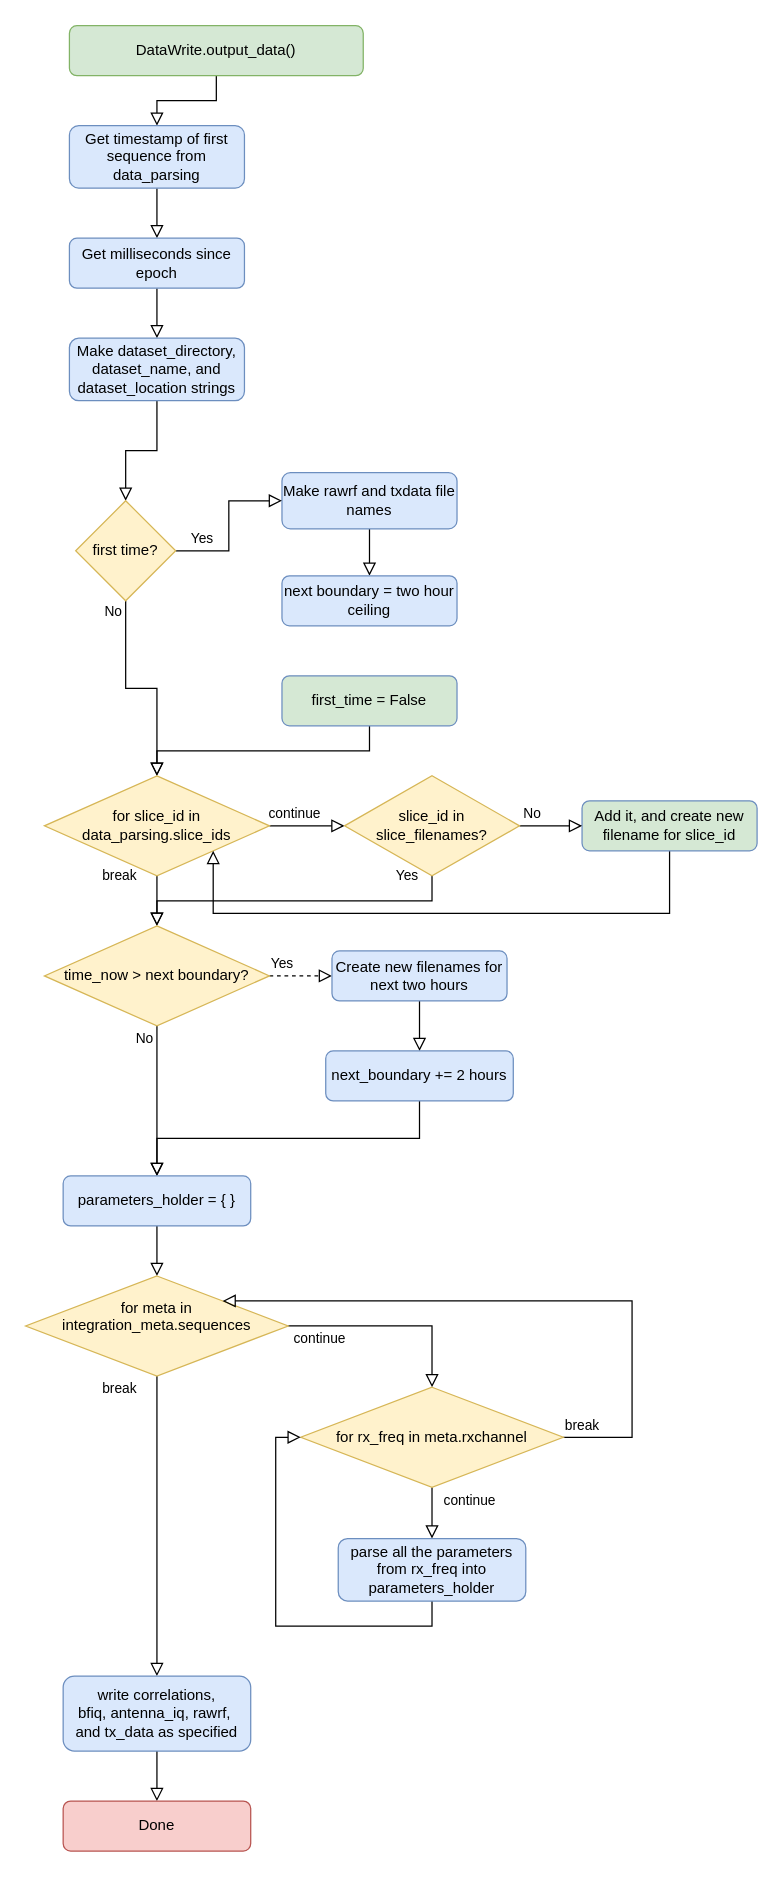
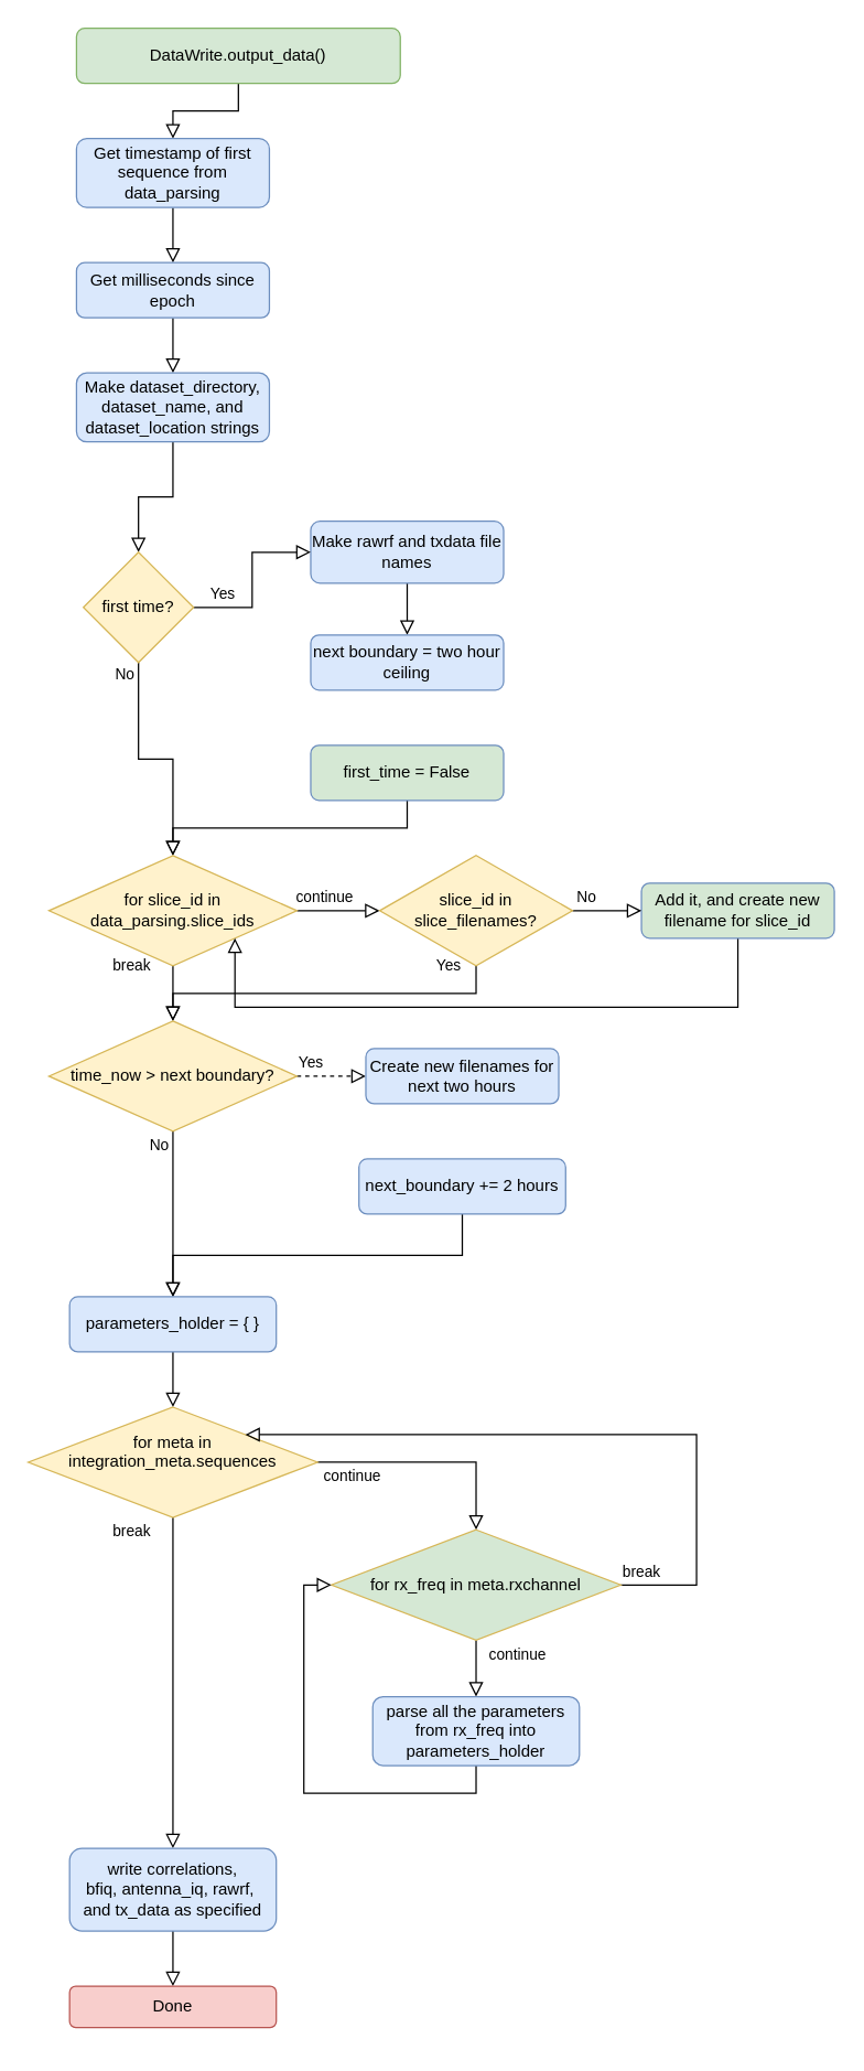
  <mxCell id="0" />
  <mxCell id="1" parent="0" />
  <mxCell id="2" value="" style="rounded=0;html=1;jettySize=auto;orthogonalLoop=1;fontSize=11;endArrow=block;endFill=0;endSize=8;strokeWidth=1;shadow=0;labelBackgroundColor=none;edgeStyle=orthogonalEdgeStyle;entryX=0.5;entryY=0;entryDx=0;entryDy=0;" parent="1" source="3" target="5" edge="1"><mxGeometry relative="1" as="geometry"><mxPoint x="125" y="110" as="targetPoint" /></mxGeometry></mxCell>
  <mxCell id="3" value="DataWrite.output_data()" style="rounded=1;whiteSpace=wrap;html=1;fontSize=12;glass=0;strokeWidth=1;shadow=0;fillColor=#d5e8d4;strokeColor=#82b366;" parent="1" vertex="1"><mxGeometry x="55" y="20" width="235" height="40" as="geometry" /></mxCell>
  <mxCell id="4" style="edgeStyle=orthogonalEdgeStyle;rounded=0;orthogonalLoop=1;jettySize=auto;html=1;exitX=0.5;exitY=1;exitDx=0;exitDy=0;entryX=0.5;entryY=0;entryDx=0;entryDy=0;endArrow=block;endFill=0;endSize=8;" edge="1" parent="1" source="5" target="7"><mxGeometry relative="1" as="geometry" /></mxCell>
  <mxCell id="5" value="Get timestamp of first sequence from data_parsing" style="rounded=1;whiteSpace=wrap;html=1;fontSize=12;glass=0;strokeWidth=1;shadow=0;fillColor=#dae8fc;strokeColor=#6c8ebf;" vertex="1" parent="1"><mxGeometry x="55" y="100" width="140" height="50" as="geometry" /></mxCell>
  <mxCell id="6" style="edgeStyle=orthogonalEdgeStyle;rounded=0;orthogonalLoop=1;jettySize=auto;html=1;exitX=0.5;exitY=1;exitDx=0;exitDy=0;entryX=0.5;entryY=0;entryDx=0;entryDy=0;endArrow=block;endFill=0;endSize=8;" edge="1" parent="1" source="7" target="9"><mxGeometry relative="1" as="geometry" /></mxCell>
  <mxCell id="7" value="Get milliseconds since epoch" style="rounded=1;whiteSpace=wrap;html=1;fontSize=12;glass=0;strokeWidth=1;shadow=0;fillColor=#dae8fc;strokeColor=#6c8ebf;" vertex="1" parent="1"><mxGeometry x="55" y="190" width="140" height="40" as="geometry" /></mxCell>
  <mxCell id="8" style="edgeStyle=orthogonalEdgeStyle;rounded=0;orthogonalLoop=1;jettySize=auto;html=1;exitX=0.5;exitY=1;exitDx=0;exitDy=0;endArrow=block;endFill=0;endSize=8;" edge="1" parent="1" source="9" target="14"><mxGeometry relative="1" as="geometry" /></mxCell>
  <mxCell id="9" value="&lt;div&gt;Make dataset_directory, dataset_name, and dataset_location strings&lt;/div&gt;" style="rounded=1;whiteSpace=wrap;html=1;fontSize=12;glass=0;strokeWidth=1;shadow=0;fillColor=#dae8fc;strokeColor=#6c8ebf;" vertex="1" parent="1"><mxGeometry x="55" y="270" width="140" height="50" as="geometry" /></mxCell>
  <mxCell id="10" style="edgeStyle=orthogonalEdgeStyle;rounded=0;orthogonalLoop=1;jettySize=auto;html=1;exitX=0.5;exitY=1;exitDx=0;exitDy=0;entryX=0.5;entryY=0;entryDx=0;entryDy=0;endArrow=block;endFill=0;endSize=8;" edge="1" parent="1" source="11" target="15"><mxGeometry relative="1" as="geometry" /></mxCell>
  <mxCell id="11" value="Make rawrf and txdata file names" style="rounded=1;whiteSpace=wrap;html=1;fontSize=12;glass=0;strokeWidth=1;shadow=0;fillColor=#dae8fc;strokeColor=#6c8ebf;" vertex="1" parent="1"><mxGeometry x="225" y="377.5" width="140" height="45" as="geometry" /></mxCell>
  <mxCell id="12" value="Yes" style="edgeStyle=orthogonalEdgeStyle;rounded=0;orthogonalLoop=1;jettySize=auto;html=1;exitX=1;exitY=0.5;exitDx=0;exitDy=0;entryX=0;entryY=0.5;entryDx=0;entryDy=0;endArrow=block;endFill=0;endSize=8;" edge="1" parent="1" source="14" target="11"><mxGeometry x="-0.667" y="10" relative="1" as="geometry"><mxPoint as="offset" /></mxGeometry></mxCell>
  <mxCell id="13" value="No" style="edgeStyle=orthogonalEdgeStyle;rounded=0;orthogonalLoop=1;jettySize=auto;html=1;exitX=0.5;exitY=1;exitDx=0;exitDy=0;entryX=0.5;entryY=0;entryDx=0;entryDy=0;endArrow=block;endFill=0;endSize=8;" edge="1" parent="1" source="14" target="20"><mxGeometry x="-0.889" y="-10" relative="1" as="geometry"><mxPoint as="offset" /></mxGeometry></mxCell>
  <mxCell id="14" value="first time?" style="rhombus;whiteSpace=wrap;html=1;fillColor=#fff2cc;strokeColor=#d6b656;" vertex="1" parent="1"><mxGeometry x="60" y="400" width="80" height="80" as="geometry" /></mxCell>
  <mxCell id="15" value="next boundary = two hour ceiling" style="rounded=1;whiteSpace=wrap;html=1;fontSize=12;glass=0;strokeWidth=1;shadow=0;fillColor=#dae8fc;strokeColor=#6c8ebf;" vertex="1" parent="1"><mxGeometry x="225" y="460" width="140" height="40" as="geometry" /></mxCell>
  <mxCell id="16" style="edgeStyle=orthogonalEdgeStyle;rounded=0;orthogonalLoop=1;jettySize=auto;html=1;exitX=0.5;exitY=1;exitDx=0;exitDy=0;entryX=0.5;entryY=0;entryDx=0;entryDy=0;endArrow=block;endFill=0;endSize=8;" edge="1" parent="1" source="17" target="20"><mxGeometry relative="1" as="geometry" /></mxCell>
  <mxCell id="17" value="first_time = False" style="rounded=1;whiteSpace=wrap;html=1;fontSize=12;glass=0;strokeWidth=1;shadow=0;fillColor=#d5e8d4;strokeColor=#6c8ebf;" vertex="1" parent="1"><mxGeometry x="225" y="540" width="140" height="40" as="geometry" /></mxCell>
  <mxCell id="18" value="continue" style="edgeStyle=orthogonalEdgeStyle;rounded=0;orthogonalLoop=1;jettySize=auto;html=1;exitX=1;exitY=0.5;exitDx=0;exitDy=0;entryX=0;entryY=0.5;entryDx=0;entryDy=0;endArrow=block;endFill=0;endSize=8;" edge="1" parent="1" source="20"><mxGeometry x="-0.333" y="10" relative="1" as="geometry"><mxPoint x="275" y="660" as="targetPoint" /><mxPoint as="offset" /></mxGeometry></mxCell>
  <mxCell id="19" value="break" style="edgeStyle=orthogonalEdgeStyle;rounded=0;orthogonalLoop=1;jettySize=auto;html=1;exitX=0.5;exitY=1;exitDx=0;exitDy=0;entryX=0.5;entryY=0;entryDx=0;entryDy=0;endArrow=block;endFill=0;endSize=8;" edge="1" parent="1" source="20" target="28"><mxGeometry x="-1" y="-30" relative="1" as="geometry"><mxPoint as="offset" /></mxGeometry></mxCell>
  <mxCell id="20" value="for slice_id in data_parsing.slice_ids" style="rhombus;whiteSpace=wrap;html=1;fillColor=#fff2cc;strokeColor=#d6b656;" vertex="1" parent="1"><mxGeometry x="35" y="620" width="180" height="80" as="geometry" /></mxCell>
  <mxCell id="21" style="edgeStyle=orthogonalEdgeStyle;rounded=0;orthogonalLoop=1;jettySize=auto;html=1;exitX=0.5;exitY=1;exitDx=0;exitDy=0;entryX=1;entryY=1;entryDx=0;entryDy=0;endArrow=block;endFill=0;endSize=8;" edge="1" parent="1" source="22" target="20"><mxGeometry relative="1" as="geometry"><Array as="points"><mxPoint x="535" y="730" /><mxPoint x="170" y="730" /></Array></mxGeometry></mxCell>
  <mxCell id="22" value="Add it, and create new filename for slice_id" style="rounded=1;whiteSpace=wrap;html=1;fontSize=12;glass=0;strokeWidth=1;shadow=0;fillColor=#d5e8d4;strokeColor=#6c8ebf;" vertex="1" parent="1"><mxGeometry x="465" y="640" width="140" height="40" as="geometry" /></mxCell>
  <mxCell id="23" value="No" style="edgeStyle=orthogonalEdgeStyle;rounded=0;orthogonalLoop=1;jettySize=auto;html=1;exitX=1;exitY=0.5;exitDx=0;exitDy=0;entryX=0;entryY=0.5;entryDx=0;entryDy=0;endArrow=block;endFill=0;endSize=8;" edge="1" parent="1" source="25" target="22"><mxGeometry x="-0.6" y="10" relative="1" as="geometry"><mxPoint as="offset" /></mxGeometry></mxCell>
  <mxCell id="24" value="Yes" style="edgeStyle=orthogonalEdgeStyle;rounded=0;orthogonalLoop=1;jettySize=auto;html=1;exitX=0.5;exitY=1;exitDx=0;exitDy=0;entryX=0.5;entryY=0;entryDx=0;entryDy=0;endArrow=block;endFill=0;endSize=8;" edge="1" parent="1" source="25" target="28"><mxGeometry x="-0.692" y="-20" relative="1" as="geometry"><mxPoint as="offset" /></mxGeometry></mxCell>
  <mxCell id="25" value="slice_id in slice_filenames?" style="rhombus;whiteSpace=wrap;html=1;fillColor=#fff2cc;strokeColor=#d6b656;" vertex="1" parent="1"><mxGeometry x="275" y="620" width="140" height="80" as="geometry" /></mxCell>
  <mxCell id="26" value="Yes" style="edgeStyle=orthogonalEdgeStyle;rounded=0;orthogonalLoop=1;jettySize=auto;html=1;exitX=1;exitY=0.5;exitDx=0;exitDy=0;entryX=0;entryY=0.5;entryDx=0;entryDy=0;endArrow=block;endFill=0;endSize=8;dashed=1;" edge="1" parent="1" source="28" target="30"><mxGeometry x="-0.6" y="10" relative="1" as="geometry"><mxPoint as="offset" /></mxGeometry></mxCell>
  <mxCell id="27" value="No" style="edgeStyle=orthogonalEdgeStyle;rounded=0;orthogonalLoop=1;jettySize=auto;html=1;exitX=0.5;exitY=1;exitDx=0;exitDy=0;entryX=0.5;entryY=0;entryDx=0;entryDy=0;endArrow=block;endFill=0;endSize=8;" edge="1" parent="1" source="28" target="34"><mxGeometry x="-0.833" y="-10" relative="1" as="geometry"><mxPoint as="offset" /></mxGeometry></mxCell>
  <mxCell id="28" value="time_now &amp;gt; next boundary?" style="rhombus;whiteSpace=wrap;html=1;fillColor=#fff2cc;strokeColor=#d6b656;" vertex="1" parent="1"><mxGeometry x="35" y="740" width="180" height="80" as="geometry" /></mxCell>
- <mxCell id="29" style="edgeStyle=orthogonalEdgeStyle;rounded=0;orthogonalLoop=1;jettySize=auto;html=1;exitX=0.5;exitY=1;exitDx=0;exitDy=0;entryX=0.5;entryY=0;entryDx=0;entryDy=0;endArrow=block;endFill=0;endSize=8;" edge="1" parent="1" source="30" target="32"><mxGeometry relative="1" as="geometry" /></mxCell>
  <mxCell id="30" value="Create new filenames for next two hours" style="rounded=1;whiteSpace=wrap;html=1;fontSize=12;glass=0;strokeWidth=1;shadow=0;fillColor=#dae8fc;strokeColor=#6c8ebf;" vertex="1" parent="1"><mxGeometry x="265" y="760" width="140" height="40" as="geometry" /></mxCell>
  <mxCell id="31" style="edgeStyle=orthogonalEdgeStyle;rounded=0;orthogonalLoop=1;jettySize=auto;html=1;exitX=0.5;exitY=1;exitDx=0;exitDy=0;entryX=0.5;entryY=0;entryDx=0;entryDy=0;endArrow=block;endFill=0;endSize=8;" edge="1" parent="1" source="32" target="34"><mxGeometry relative="1" as="geometry" /></mxCell>
  <mxCell id="32" value="next_boundary += 2 hours" style="rounded=1;whiteSpace=wrap;html=1;fontSize=12;glass=0;strokeWidth=1;shadow=0;fillColor=#dae8fc;strokeColor=#6c8ebf;" vertex="1" parent="1"><mxGeometry x="260" y="840" width="150" height="40" as="geometry" /></mxCell>
  <mxCell id="33" style="edgeStyle=orthogonalEdgeStyle;rounded=0;orthogonalLoop=1;jettySize=auto;html=1;exitX=0.5;exitY=1;exitDx=0;exitDy=0;entryX=0.5;entryY=0;entryDx=0;entryDy=0;endArrow=block;endFill=0;endSize=8;" edge="1" parent="1" source="34" target="37"><mxGeometry relative="1" as="geometry" /></mxCell>
  <mxCell id="34" value="parameters_holder = { } " style="rounded=1;whiteSpace=wrap;html=1;fontSize=12;glass=0;strokeWidth=1;shadow=0;fillColor=#dae8fc;strokeColor=#6c8ebf;" vertex="1" parent="1"><mxGeometry x="50" y="940" width="150" height="40" as="geometry" /></mxCell>
  <mxCell id="35" value="continue" style="edgeStyle=orthogonalEdgeStyle;rounded=0;orthogonalLoop=1;jettySize=auto;html=1;exitX=1;exitY=0.5;exitDx=0;exitDy=0;entryX=0.5;entryY=0;entryDx=0;entryDy=0;endArrow=block;endFill=0;endSize=8;" edge="1" parent="1" source="37" target="40"><mxGeometry x="-0.695" y="-10" relative="1" as="geometry"><mxPoint as="offset" /></mxGeometry></mxCell>
  <mxCell id="36" value="break" style="edgeStyle=orthogonalEdgeStyle;rounded=0;orthogonalLoop=1;jettySize=auto;html=1;exitX=0.5;exitY=1;exitDx=0;exitDy=0;entryX=0.5;entryY=0;entryDx=0;entryDy=0;endArrow=block;endFill=0;endSize=8;" edge="1" parent="1" source="37"><mxGeometry x="-0.917" y="-30" relative="1" as="geometry"><mxPoint x="125" y="1340" as="targetPoint" /><mxPoint as="offset" /></mxGeometry></mxCell>
  <mxCell id="37" value="&lt;div&gt;for meta in integration_meta.sequences&lt;/div&gt;&lt;div&gt;&lt;br&gt;&lt;/div&gt;" style="rhombus;whiteSpace=wrap;html=1;fillColor=#fff2cc;strokeColor=#d6b656;" vertex="1" parent="1"><mxGeometry x="20" y="1020" width="210" height="80" as="geometry" /></mxCell>
  <mxCell id="38" value="break" style="edgeStyle=orthogonalEdgeStyle;rounded=0;orthogonalLoop=1;jettySize=auto;html=1;exitX=1;exitY=0.5;exitDx=0;exitDy=0;entryX=1;entryY=0;entryDx=0;entryDy=0;endArrow=block;endFill=0;endSize=8;" edge="1" parent="1" source="40" target="37"><mxGeometry x="-0.939" y="9" relative="1" as="geometry"><Array as="points"><mxPoint x="505" y="1149" /><mxPoint x="505" y="1040" /></Array><mxPoint as="offset" /></mxGeometry></mxCell>
  <mxCell id="39" value="continue" style="edgeStyle=orthogonalEdgeStyle;rounded=0;orthogonalLoop=1;jettySize=auto;html=1;exitX=0.5;exitY=1;exitDx=0;exitDy=0;entryX=0.5;entryY=0;entryDx=0;entryDy=0;endArrow=block;endFill=0;endSize=8;" edge="1" parent="1" source="40" target="42"><mxGeometry x="-0.463" y="30" relative="1" as="geometry"><mxPoint as="offset" /></mxGeometry></mxCell>
- <mxCell id="40" value="for rx_freq in meta.rxchannel" style="rhombus;whiteSpace=wrap;html=1;fillColor=#fff2cc;strokeColor=#d6b656;" vertex="1" parent="1"><mxGeometry x="240" y="1109" width="210" height="80" as="geometry" /></mxCell>
+ <mxCell id="40" value="for rx_freq in meta.rxchannel" style="rhombus;whiteSpace=wrap;html=1;fillColor=#d5e8d4;strokeColor=#d6b656;" vertex="1" parent="1"><mxGeometry x="240" y="1109" width="210" height="80" as="geometry" /></mxCell>
  <mxCell id="41" style="edgeStyle=orthogonalEdgeStyle;rounded=0;orthogonalLoop=1;jettySize=auto;html=1;exitX=0.5;exitY=1;exitDx=0;exitDy=0;entryX=0;entryY=0.5;entryDx=0;entryDy=0;endArrow=block;endFill=0;endSize=8;" edge="1" parent="1" source="42" target="40"><mxGeometry relative="1" as="geometry" /></mxCell>
  <mxCell id="42" value="parse all the parameters from rx_freq into parameters_holder" style="rounded=1;whiteSpace=wrap;html=1;fontSize=12;glass=0;strokeWidth=1;shadow=0;fillColor=#dae8fc;strokeColor=#6c8ebf;" vertex="1" parent="1"><mxGeometry x="270" y="1230" width="150" height="50" as="geometry" /></mxCell>
  <mxCell id="43" style="edgeStyle=orthogonalEdgeStyle;rounded=0;orthogonalLoop=1;jettySize=auto;html=1;exitX=0.5;exitY=1;exitDx=0;exitDy=0;entryX=0.5;entryY=0;entryDx=0;entryDy=0;endArrow=block;endFill=0;endSize=8;" edge="1" parent="1" source="44" target="45"><mxGeometry relative="1" as="geometry" /></mxCell>
  <mxCell id="44" value="&lt;div&gt;write correlations, bfiq&lt;span style=&quot;white-space: pre&quot;&gt;, antenna_iq, rawrf, &lt;br&gt;&lt;/span&gt;&lt;/div&gt;&lt;div&gt;&lt;span style=&quot;white-space: pre&quot;&gt;and tx_data as specified&lt;/span&gt;&lt;/div&gt;" style="rounded=1;whiteSpace=wrap;html=1;fontSize=12;glass=0;strokeWidth=1;shadow=0;fillColor=#dae8fc;strokeColor=#6c8ebf;" vertex="1" parent="1"><mxGeometry x="50" y="1340" width="150" height="60" as="geometry" /></mxCell>
- <mxCell id="45" value="Done" style="rounded=1;whiteSpace=wrap;html=1;fontSize=12;glass=0;strokeWidth=1;shadow=0;fillColor=#f8cecc;strokeColor=#b85450;" vertex="1" parent="1"><mxGeometry x="50" y="1440" width="150" height="40" as="geometry" /></mxCell>
+ <mxCell id="45" value="Done" style="rounded=1;whiteSpace=wrap;html=1;fontSize=12;glass=0;strokeWidth=1;shadow=0;fillColor=#f8cecc;strokeColor=#b85450;" vertex="1" parent="1"><mxGeometry x="50" y="1440" width="150" height="30" as="geometry" /></mxCell>
